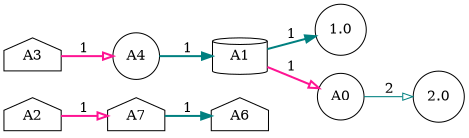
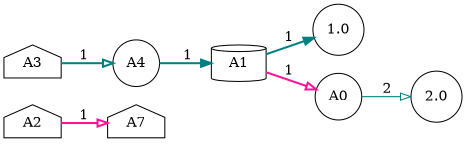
  digraph {
    rankdir=LR
    node [shape=house]
    edge [arrowhead=onormal color=teal style=bold]
    n1 [label=A2]
    n2 [label=A7]
-   n3 [label=A6]
    n4 [label=A3]
    n5 [label=A4 shape=circle]
    n6 [label=A1 shape=cylinder]
    n7 [label=1.0 shape=circle]
    n8 [label=A0 shape=circle]
    n9 [label=2.0 shape=circle]
    n1 -> n2 [color=deeppink label=1]
-   n2 -> n3 [arrowhead=normal label=1]
-   n4 -> n5 [color=deeppink label=1]
+   n4 -> n5 [label=1]
    n5 -> n6 [arrowhead=normal label=1]
    n6 -> n7 [arrowhead=normal label=1]
    n6 -> n8 [color=deeppink label=1]
    n8 -> n9 [label=2 style=solid]
  }
